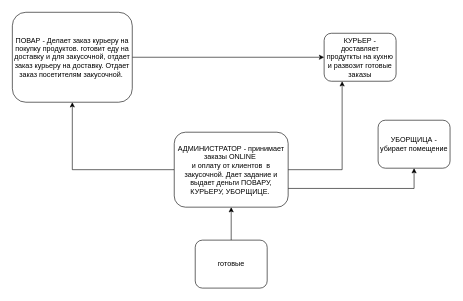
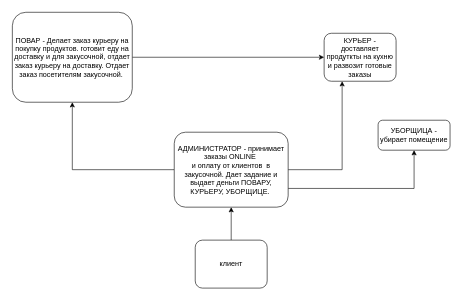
  <mxCell id="0" />
  <mxCell id="1" parent="0" />
  <mxCell id="2" style="edgeStyle=orthogonalEdgeStyle;rounded=0;orthogonalLoop=1;jettySize=auto;html=1;exitX=1;exitY=0.5;exitDx=0;exitDy=0;entryX=0;entryY=0.5;entryDx=0;entryDy=0;" edge="1" parent="1" source="3" target="7"><mxGeometry relative="1" as="geometry" /></mxCell>
  <mxCell id="3" value="ПОВАР - Делает заказ курьеру на покупку продуктов. готовит еду на доставку и для закусочной, отдает заказ курьеру на доставку. Отдает заказ посетителям закусочной.&amp;nbsp;" style="shape=ext;rounded=1;html=1;whiteSpace=wrap;" parent="1" vertex="1"><mxGeometry x="20" y="20" width="200" height="150" as="geometry" /></mxCell>
- <mxCell id="4" value="УБОРЩИЦА - убирает помещение" style="shape=ext;rounded=1;html=1;whiteSpace=wrap;" parent="1" vertex="1"><mxGeometry x="630" y="200" width="120" height="80" as="geometry" /></mxCell>
+ <mxCell id="4" value="УБОРЩИЦА - убирает помещение" style="shape=ext;rounded=1;html=1;whiteSpace=wrap;" parent="1" vertex="1"><mxGeometry x="630" y="200" width="120" height="50" as="geometry" /></mxCell>
  <mxCell id="5" style="edgeStyle=orthogonalEdgeStyle;rounded=0;orthogonalLoop=1;jettySize=auto;html=1;entryX=0.5;entryY=1;entryDx=0;entryDy=0;" edge="1" parent="1" source="6" target="11"><mxGeometry relative="1" as="geometry" /></mxCell>
- <mxCell id="6" value="готовые" style="shape=ext;rounded=1;html=1;whiteSpace=wrap;" parent="1" vertex="1"><mxGeometry x="325" y="400" width="120" height="80" as="geometry" /></mxCell>
+ <mxCell id="6" value="клиент" style="shape=ext;rounded=1;html=1;whiteSpace=wrap;" parent="1" vertex="1"><mxGeometry x="325" y="400" width="120" height="80" as="geometry" /></mxCell>
  <mxCell id="7" value="КУРЬЕР - доставляет продуткты на кухню и развозит готовые заказы" style="html=1;whiteSpace=wrap;rounded=1;" parent="1" vertex="1"><mxGeometry x="540" y="55" width="120" height="80" as="geometry" /></mxCell>
  <mxCell id="8" style="edgeStyle=orthogonalEdgeStyle;rounded=0;orthogonalLoop=1;jettySize=auto;html=1;exitX=0;exitY=0.5;exitDx=0;exitDy=0;entryX=0.5;entryY=1;entryDx=0;entryDy=0;" edge="1" parent="1" source="11" target="3"><mxGeometry relative="1" as="geometry" /></mxCell>
  <mxCell id="9" style="edgeStyle=orthogonalEdgeStyle;rounded=0;orthogonalLoop=1;jettySize=auto;html=1;exitX=1;exitY=0.5;exitDx=0;exitDy=0;entryX=0.25;entryY=1;entryDx=0;entryDy=0;" edge="1" parent="1" source="11" target="7"><mxGeometry relative="1" as="geometry" /></mxCell>
  <mxCell id="10" style="edgeStyle=orthogonalEdgeStyle;rounded=0;orthogonalLoop=1;jettySize=auto;html=1;exitX=1;exitY=0.75;exitDx=0;exitDy=0;entryX=0.5;entryY=1;entryDx=0;entryDy=0;" edge="1" parent="1" source="11" target="4"><mxGeometry relative="1" as="geometry" /></mxCell>
  <mxCell id="11" value="АДМИНИСТРАТОР - принимает заказы ONLINE&amp;nbsp;&lt;br&gt;и оплату от клиентов&amp;nbsp; в закусочной. Дает задание и выдает деньги ПОВАРУ, КУРЬЕРУ, УБОРЩИЦЕ.&amp;nbsp;" style="html=1;whiteSpace=wrap;rounded=1;" parent="1" vertex="1"><mxGeometry x="290" y="220" width="190" height="125" as="geometry" /></mxCell>
